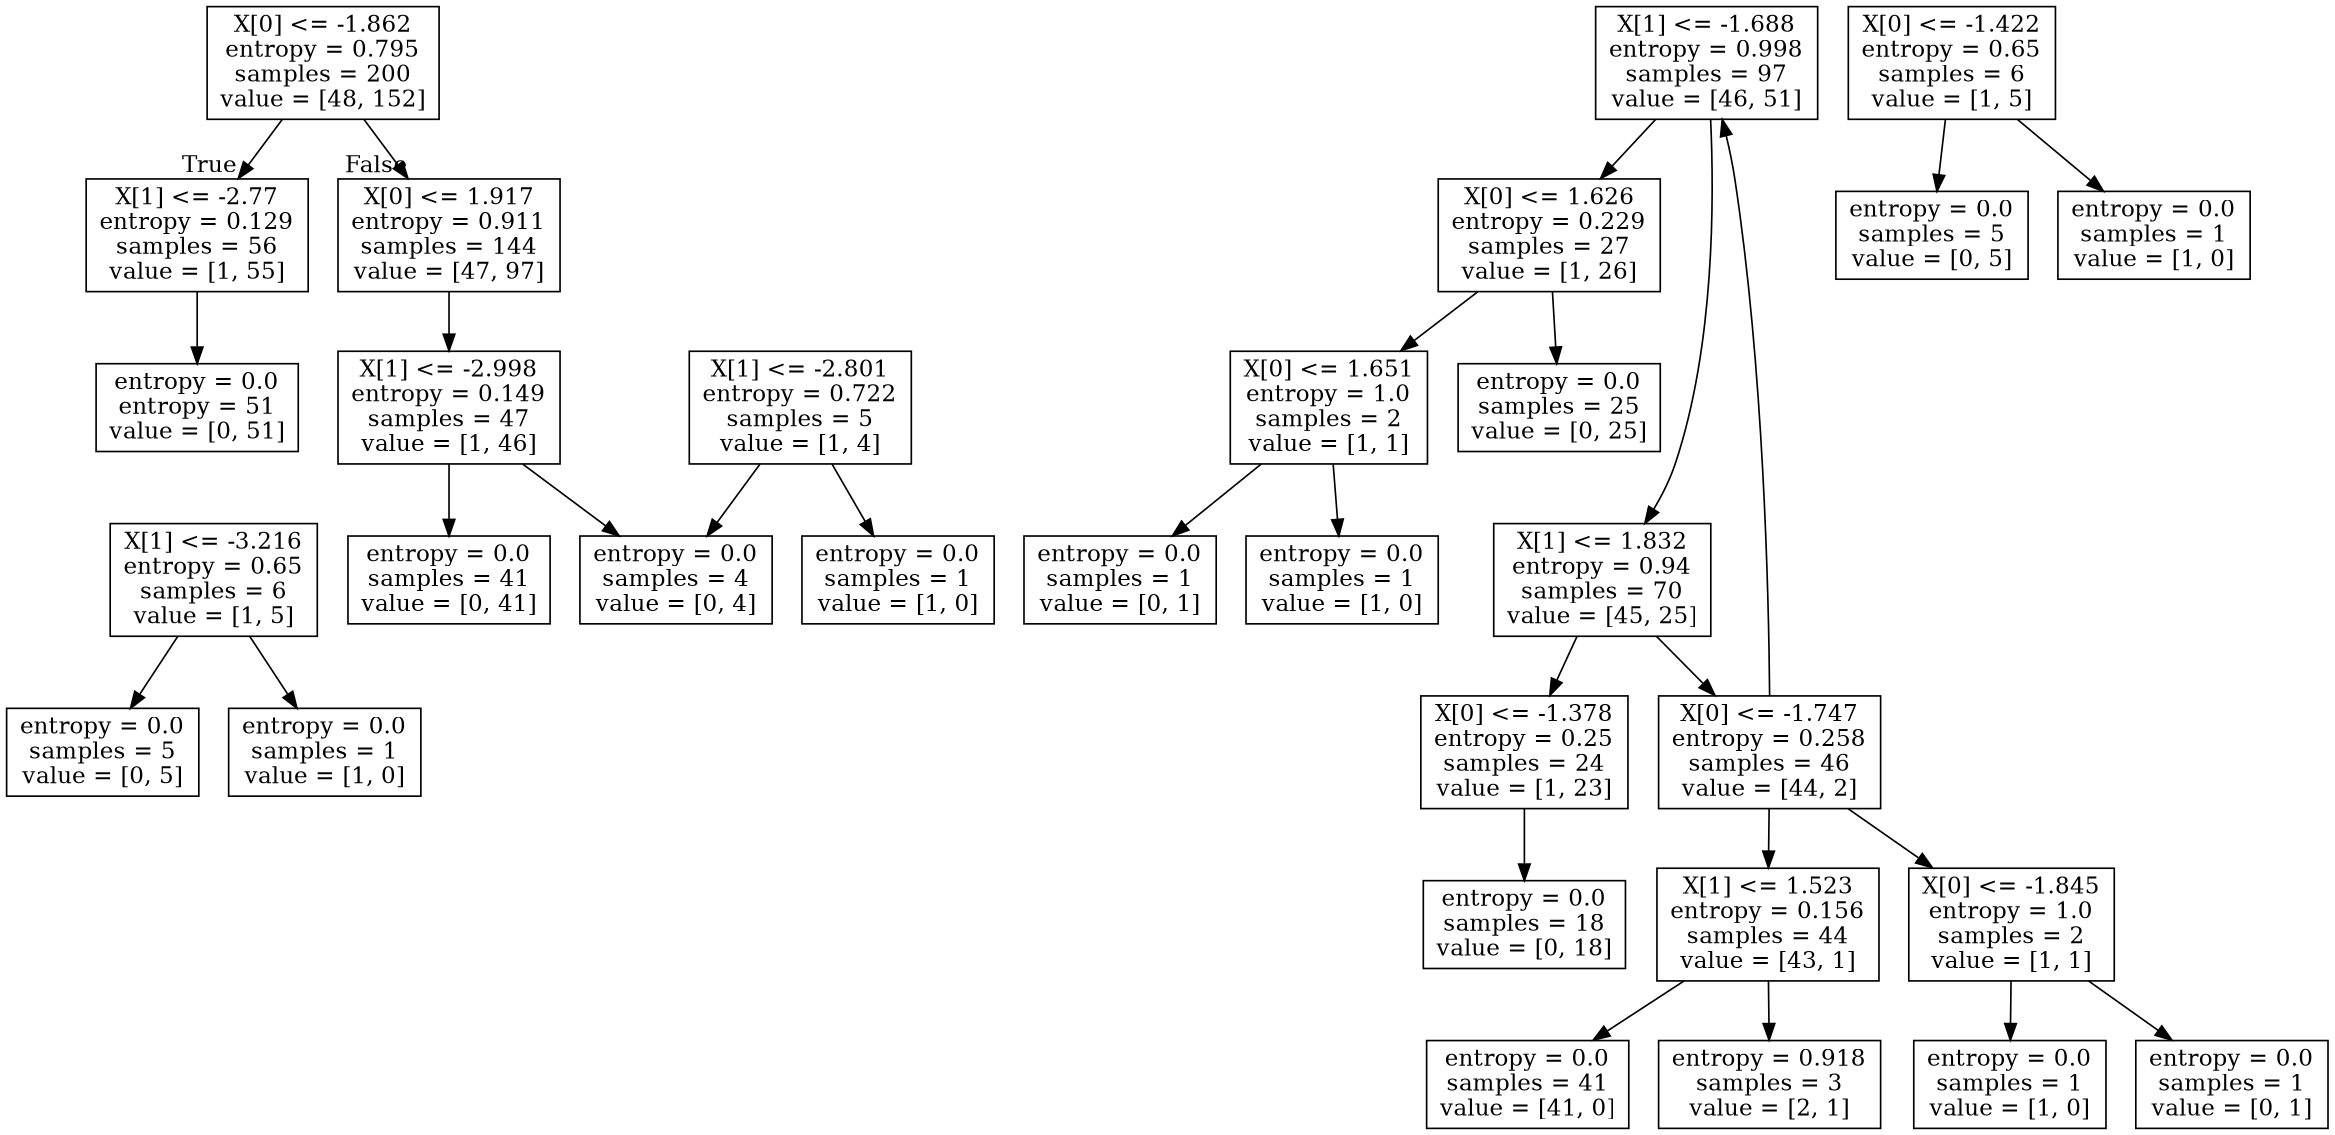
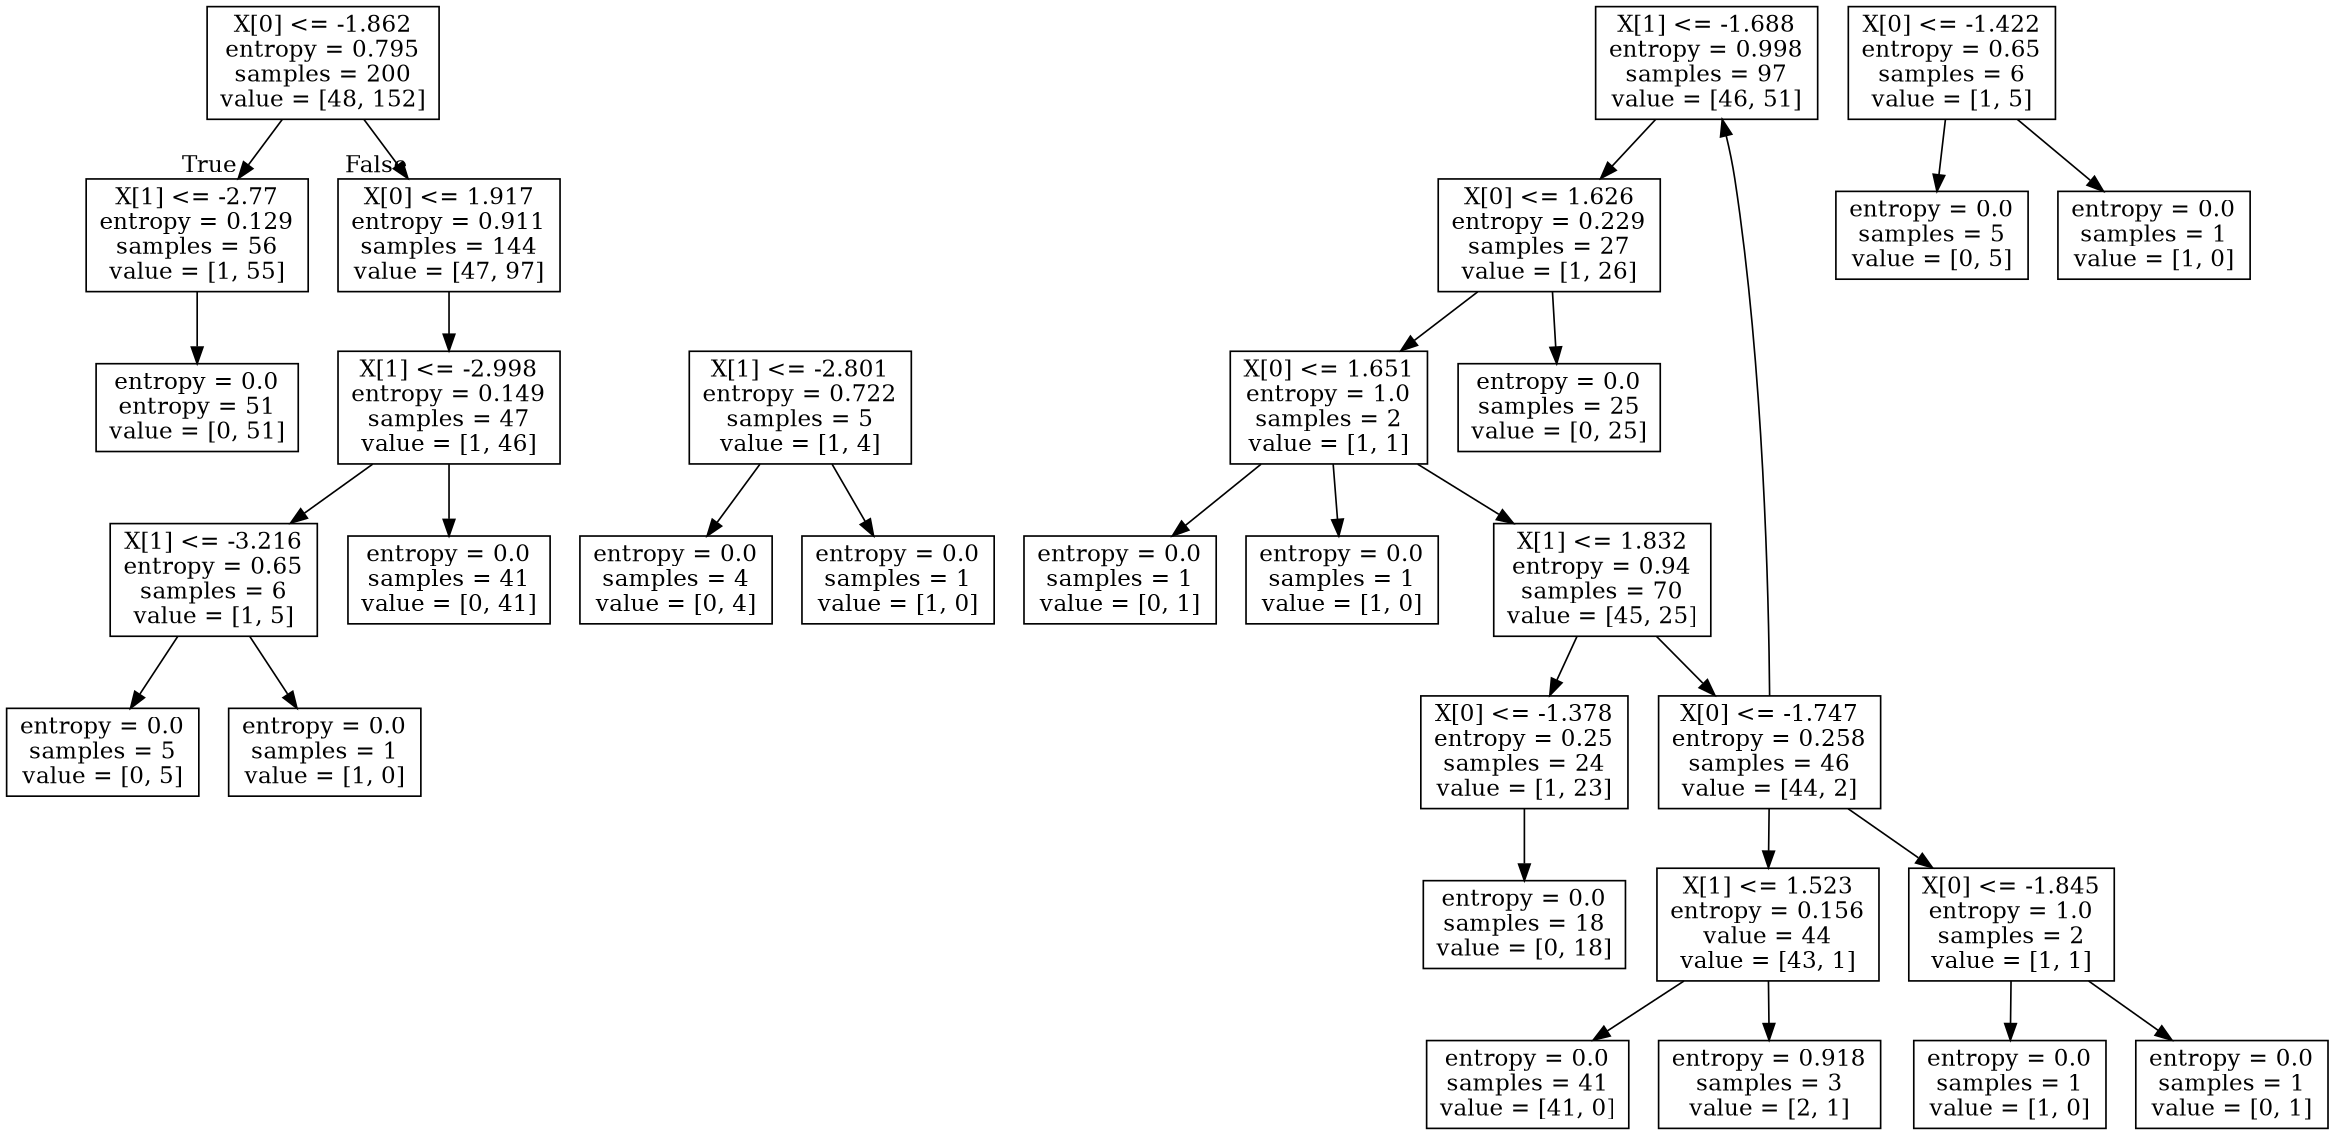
  digraph {
    node [shape=box]
    n1 [label="X[0] <= -1.862\nentropy = 0.795\nsamples = 200\nvalue = [48, 152]"]
    n2 [label="X[1] <= -2.77\nentropy = 0.129\nsamples = 56\nvalue = [1, 55]"]
    n3 [label="X[0] <= 1.917\nentropy = 0.911\nsamples = 144\nvalue = [47, 97]"]
    n4 [label="entropy = 0.0\nentropy = 51\nvalue = [0, 51]"]
    n5 [label="X[1] <= -2.998\nentropy = 0.149\nsamples = 47\nvalue = [1, 46]"]
    n6 [label="X[1] <= -2.801\nentropy = 0.722\nsamples = 5\nvalue = [1, 4]"]
    n7 [label="entropy = 0.0\nsamples = 4\nvalue = [0, 4]"]
    n8 [label="entropy = 0.0\nsamples = 1\nvalue = [1, 0]"]
    n9 [label="X[1] <= -1.688\nentropy = 0.998\nsamples = 97\nvalue = [46, 51]"]
    n10 [label="X[0] <= 1.626\nentropy = 0.229\nsamples = 27\nvalue = [1, 26]"]
    n11 [label="X[1] <= 1.832\nentropy = 0.94\nsamples = 70\nvalue = [45, 25]"]
    n12 [label="X[1] <= -3.216\nentropy = 0.65\nsamples = 6\nvalue = [1, 5]"]
    n13 [label="entropy = 0.0\nsamples = 41\nvalue = [0, 41]"]
    n14 [label="entropy = 0.0\nsamples = 25\nvalue = [0, 25]"]
    n15 [label="X[0] <= 1.651\nentropy = 1.0\nsamples = 2\nvalue = [1, 1]"]
    n16 [label="X[0] <= -1.747\nentropy = 0.258\nsamples = 46\nvalue = [44, 2]"]
    n17 [label="X[0] <= -1.378\nentropy = 0.25\nsamples = 24\nvalue = [1, 23]"]
    n18 [label="entropy = 0.0\nsamples = 1\nvalue = [1, 0]"]
    n19 [label="entropy = 0.0\nsamples = 1\nvalue = [0, 1]"]
    n20 [label="X[0] <= -1.845\nentropy = 1.0\nsamples = 2\nvalue = [1, 1]"]
-   n21 [label="X[1] <= 1.523\nentropy = 0.156\nsamples = 44\nvalue = [43, 1]"]
+   n21 [label="X[1] <= 1.523\nentropy = 0.156\nvalue = 44\nvalue = [43, 1]"]
    n22 [label="entropy = 0.0\nsamples = 18\nvalue = [0, 18]"]
    n23 [label="entropy = 0.0\nsamples = 1\nvalue = [1, 0]"]
    n24 [label="entropy = 0.0\nsamples = 1\nvalue = [0, 1]"]
    n25 [label="entropy = 0.0\nsamples = 41\nvalue = [41, 0]"]
    n26 [label="entropy = 0.918\nsamples = 3\nvalue = [2, 1]"]
    n27 [label="X[0] <= -1.422\nentropy = 0.65\nsamples = 6\nvalue = [1, 5]"]
    n28 [label="entropy = 0.0\nsamples = 5\nvalue = [0, 5]"]
    n29 [label="entropy = 0.0\nsamples = 1\nvalue = [1, 0]"]
    n30 [label="entropy = 0.0\nsamples = 5\nvalue = [0, 5]"]
    n31 [label="entropy = 0.0\nsamples = 1\nvalue = [1, 0]"]
    n1 -> n2 [headlabel=True labelangle=45 labeldistance=2.5]
    n1 -> n3 [headlabel=False labelangle=-45 labeldistance=2.5]
    n2 -> n4
    n3 -> n5
-   n5 -> n7
+   n5 -> n12
    n5 -> n13
    n6 -> n7
    n6 -> n8
    n9 -> n10
-   n9 -> n11
+   n15 -> n11
    n10 -> n14
    n10 -> n15
    n11 -> n16
    n11 -> n17
    n12 -> n30
    n12 -> n31
    n15 -> n18
    n15 -> n19
    n16 -> n9
    n16 -> n20
    n16 -> n21
    n17 -> n22
    n20 -> n23
    n20 -> n24
    n21 -> n25
    n21 -> n26
    n27 -> n28
    n27 -> n29
  }
